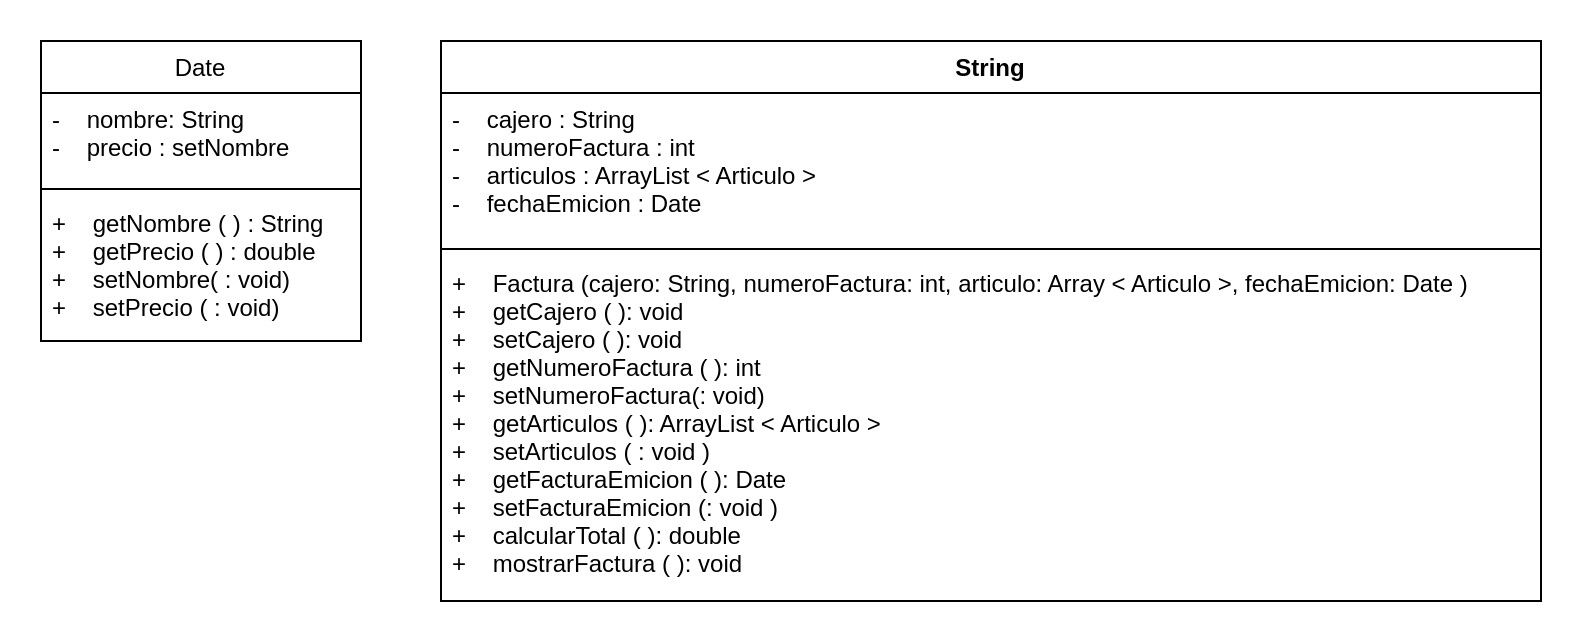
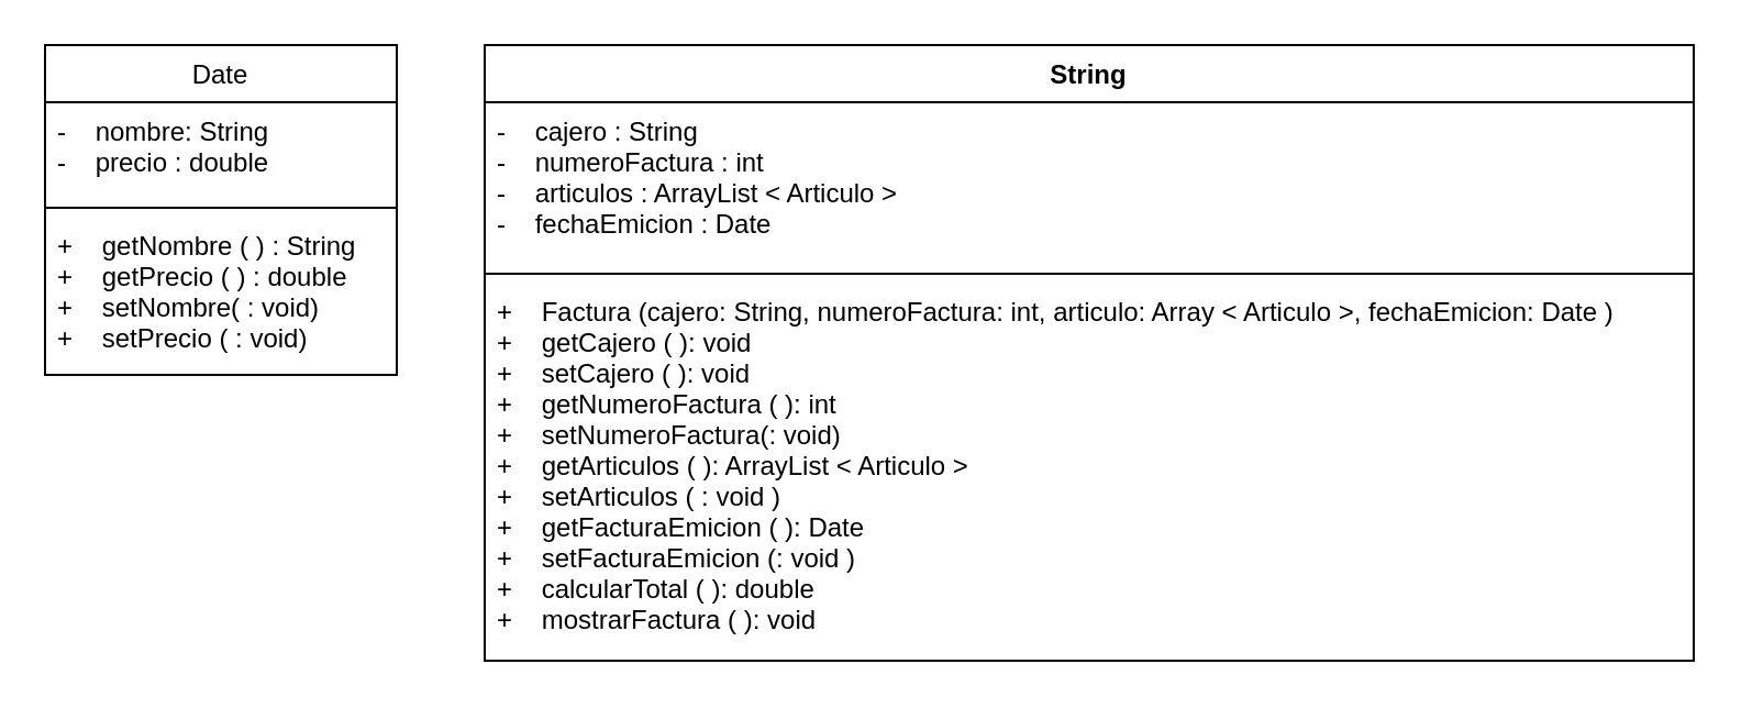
  <mxCell id="0" />
  <mxCell id="1" parent="0" />
  <mxCell id="2" value="Date" style="swimlane;fontStyle=0;align=center;verticalAlign=top;childLayout=stackLayout;horizontal=1;startSize=26;horizontalStack=0;resizeParent=1;resizeParentMax=0;resizeLast=0;collapsible=1;marginBottom=0;" vertex="1" parent="1"><mxGeometry x="20" y="20" width="160" height="150" as="geometry" /></mxCell>
- <mxCell id="3" value="-    nombre: String&#10;-    precio : setNombre" style="text;strokeColor=none;fillColor=none;align=left;verticalAlign=top;spacingLeft=4;spacingRight=4;overflow=hidden;rotatable=0;points=[[0,0.5],[1,0.5]];portConstraint=eastwest;" vertex="1" parent="2"><mxGeometry y="26" width="160" height="44" as="geometry" /></mxCell>
+ <mxCell id="3" value="-    nombre: String&#10;-    precio : double" style="text;strokeColor=none;fillColor=none;align=left;verticalAlign=top;spacingLeft=4;spacingRight=4;overflow=hidden;rotatable=0;points=[[0,0.5],[1,0.5]];portConstraint=eastwest;" vertex="1" parent="2"><mxGeometry y="26" width="160" height="44" as="geometry" /></mxCell>
  <mxCell id="4" value="" style="line;strokeWidth=1;fillColor=none;align=left;verticalAlign=middle;spacingTop=-1;spacingLeft=3;spacingRight=3;rotatable=0;labelPosition=right;points=[];portConstraint=eastwest;strokeColor=inherit;" vertex="1" parent="2"><mxGeometry y="70" width="160" height="8" as="geometry" /></mxCell>
  <mxCell id="5" value="+    getNombre ( ) : String&#10;+    getPrecio  ( ) : double&#10;+    setNombre( : void)&#10;+    setPrecio ( : void)" style="text;strokeColor=none;fillColor=none;align=left;verticalAlign=top;spacingLeft=4;spacingRight=4;overflow=hidden;rotatable=0;points=[[0,0.5],[1,0.5]];portConstraint=eastwest;" vertex="1" parent="2"><mxGeometry y="78" width="160" height="72" as="geometry" /></mxCell>
  <mxCell id="6" value="String" style="swimlane;fontStyle=1;align=center;verticalAlign=top;childLayout=stackLayout;horizontal=1;startSize=26;horizontalStack=0;resizeParent=1;resizeParentMax=0;resizeLast=0;collapsible=1;marginBottom=0;" vertex="1" parent="1"><mxGeometry x="220" y="20" width="550" height="280" as="geometry" /></mxCell>
  <mxCell id="7" value="-    cajero : String&#10;-    numeroFactura : int&#10;-    articulos : ArrayList &lt; Articulo &gt;&#10;-    fechaEmicion : Date" style="text;strokeColor=none;fillColor=none;align=left;verticalAlign=top;spacingLeft=4;spacingRight=4;overflow=hidden;rotatable=0;points=[[0,0.5],[1,0.5]];portConstraint=eastwest;" vertex="1" parent="6"><mxGeometry y="26" width="550" height="74" as="geometry" /></mxCell>
  <mxCell id="8" value="" style="line;strokeWidth=1;fillColor=none;align=left;verticalAlign=middle;spacingTop=-1;spacingLeft=3;spacingRight=3;rotatable=0;labelPosition=right;points=[];portConstraint=eastwest;strokeColor=inherit;" vertex="1" parent="6"><mxGeometry y="100" width="550" height="8" as="geometry" /></mxCell>
  <mxCell id="9" value="+    Factura (cajero: String, numeroFactura: int, articulo: Array &lt; Articulo &gt;, fechaEmicion: Date )&#10;+    getCajero ( ): void&#10;+    setCajero ( ): void&#10;+    getNumeroFactura ( ): int&#10;+    setNumeroFactura(: void)&#10;+    getArticulos ( ): ArrayList &lt; Articulo &gt;&#10;+    setArticulos ( : void )&#10;+    getFacturaEmicion ( ): Date&#10;+    setFacturaEmicion (: void )&#10;+    calcularTotal ( ): double&#10;+    mostrarFactura ( ): void&#10;" style="text;strokeColor=none;fillColor=none;align=left;verticalAlign=top;spacingLeft=4;spacingRight=4;overflow=hidden;rotatable=0;points=[[0,0.5],[1,0.5]];portConstraint=eastwest;" vertex="1" parent="6"><mxGeometry y="108" width="550" height="172" as="geometry" /></mxCell>
